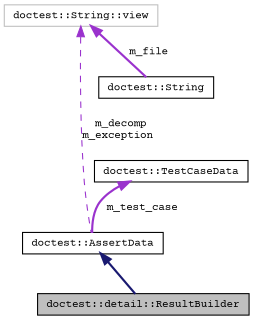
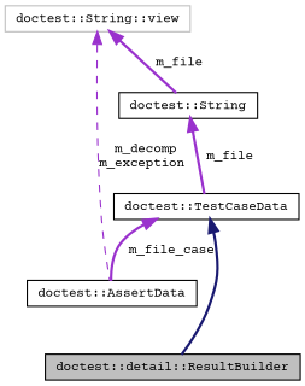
  digraph {
    fontname="Courier Prime"
    node [color=black fillcolor=white fontname="Courier Prime" fontsize=10 shape=record style=filled]
    edge [color=darkorchid3 dir=back fontname="Courier Prime" fontsize=10 labelfontname=Helvetica labelfontsize=10 style=bold]
    n1 [fillcolor=grey75 fontcolor=black height=0.2 label="doctest::detail::ResultBuilder" width=0.4]
    n2 [height=0.2 label="doctest::AssertData" width=0.4]
    n3 [height=0.2 label="doctest::TestCaseData" width=0.4]
    n4 [height=0.2 label="doctest::String" width=0.4]
    n5 [color=grey75 height=0.2 label="doctest::String::view" width=0.4]
-   n2 -> n1 [color=midnightblue]
-   n3 -> n2 [label=" m_test_case"]
+   n3 -> n1 [color=midnightblue]
+   n3 -> n2 [label=" m_file_case"]
+   n4 -> n3 [label=" m_file"]
    n5 -> n2 [label=" m_decomp\nm_exception" style=dashed]
    n5 -> n4 [label=" m_file"]
  }
